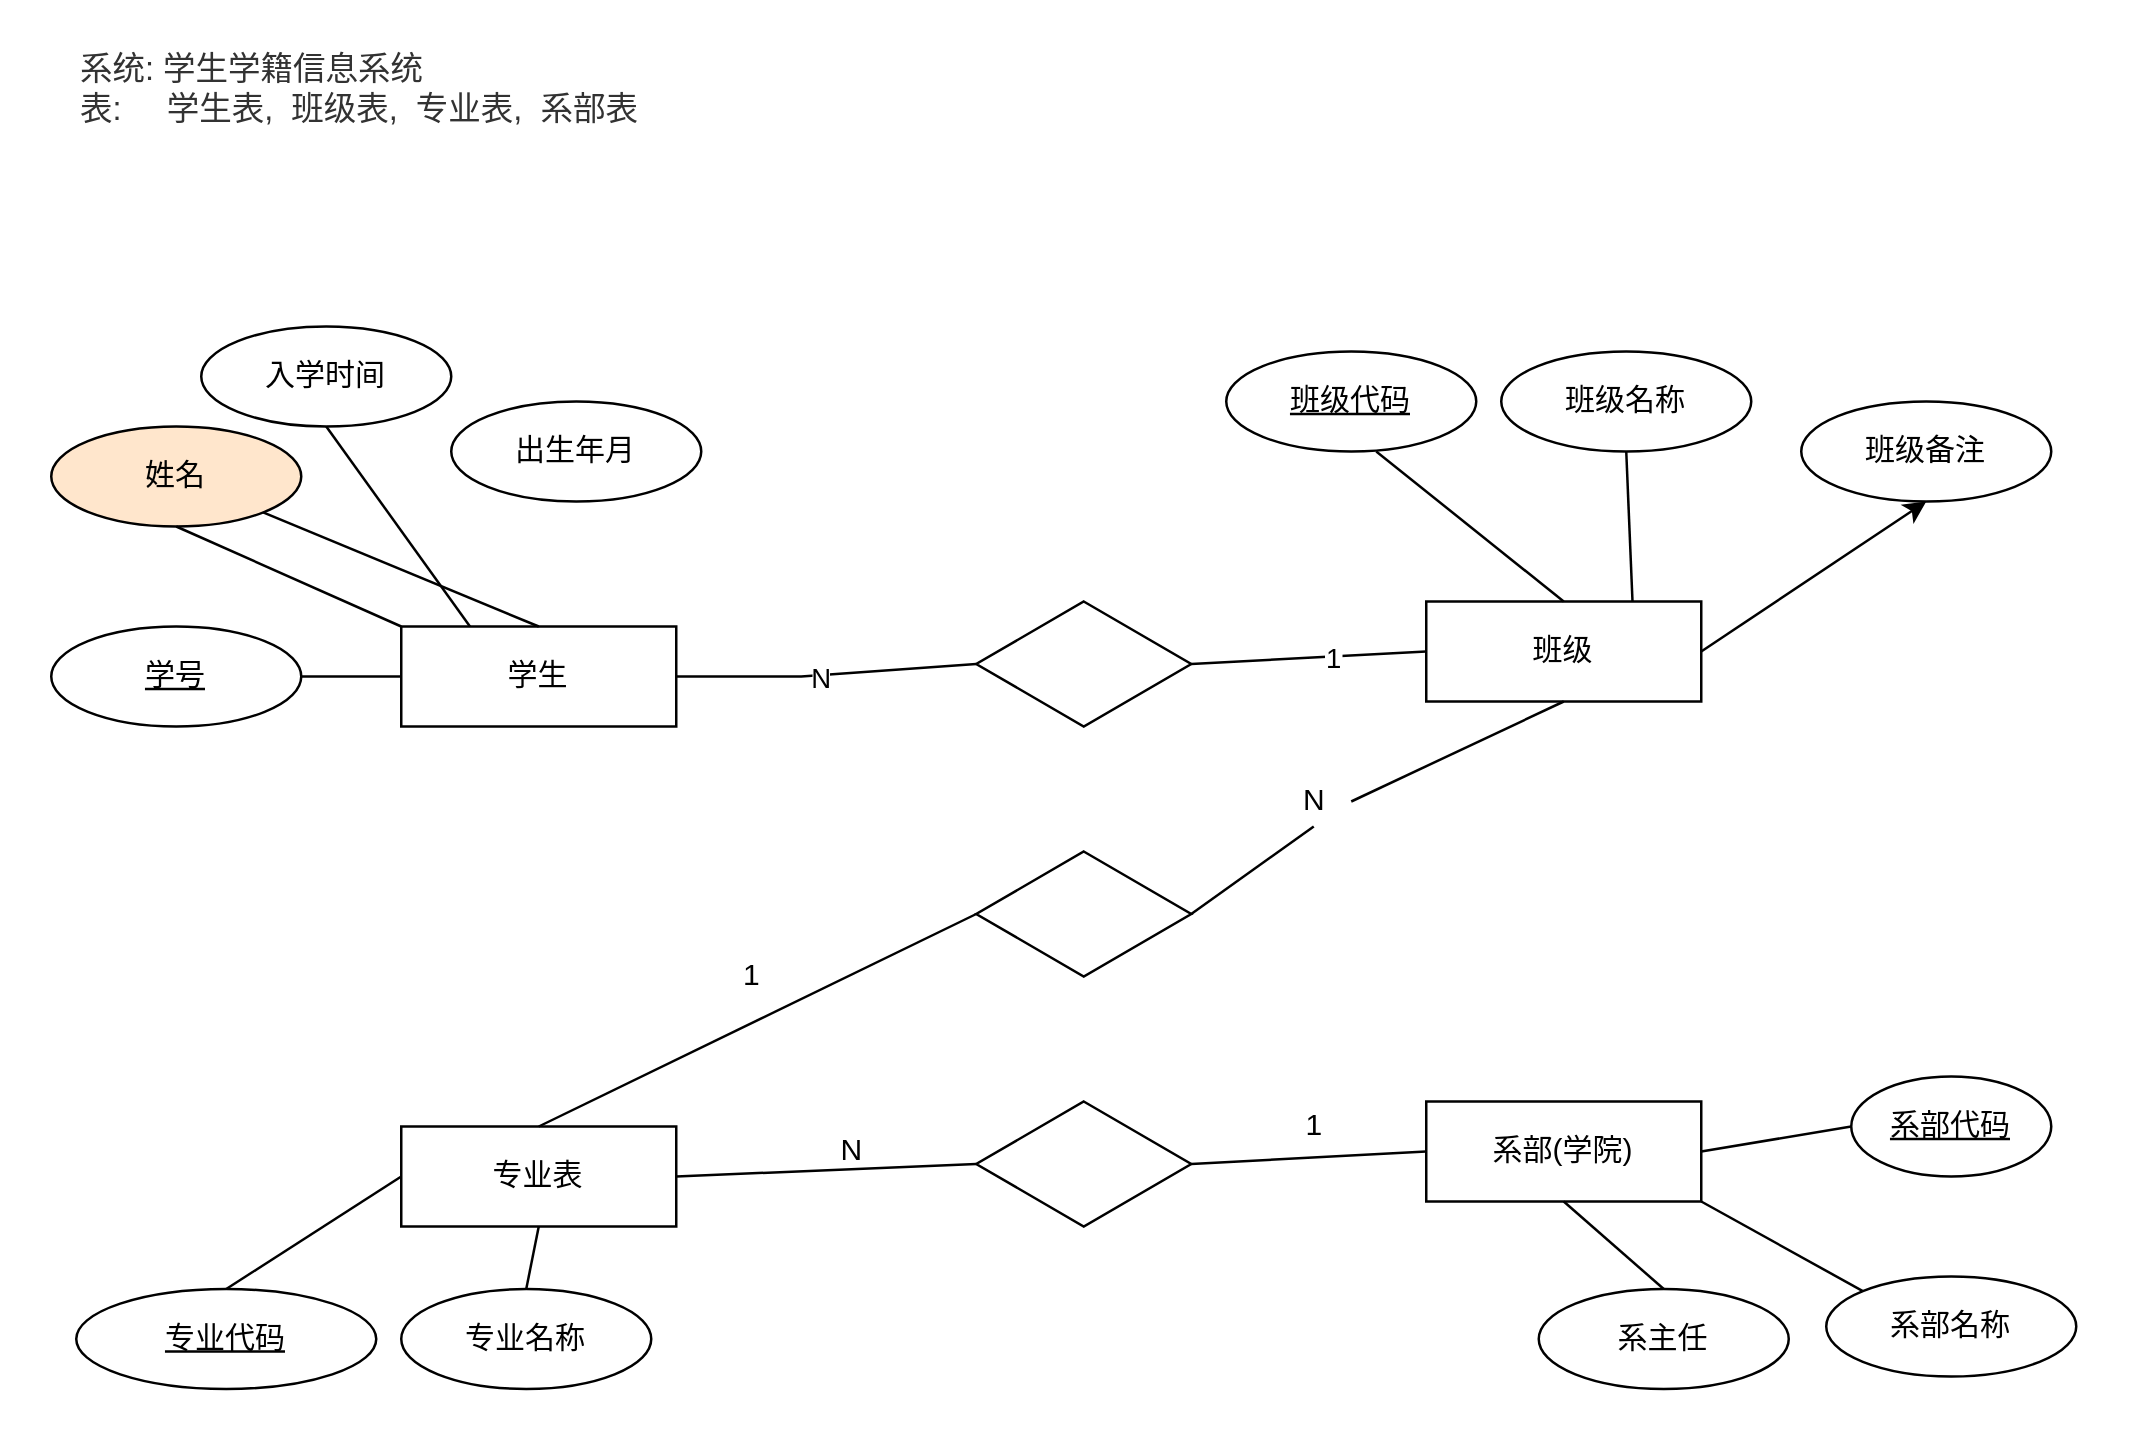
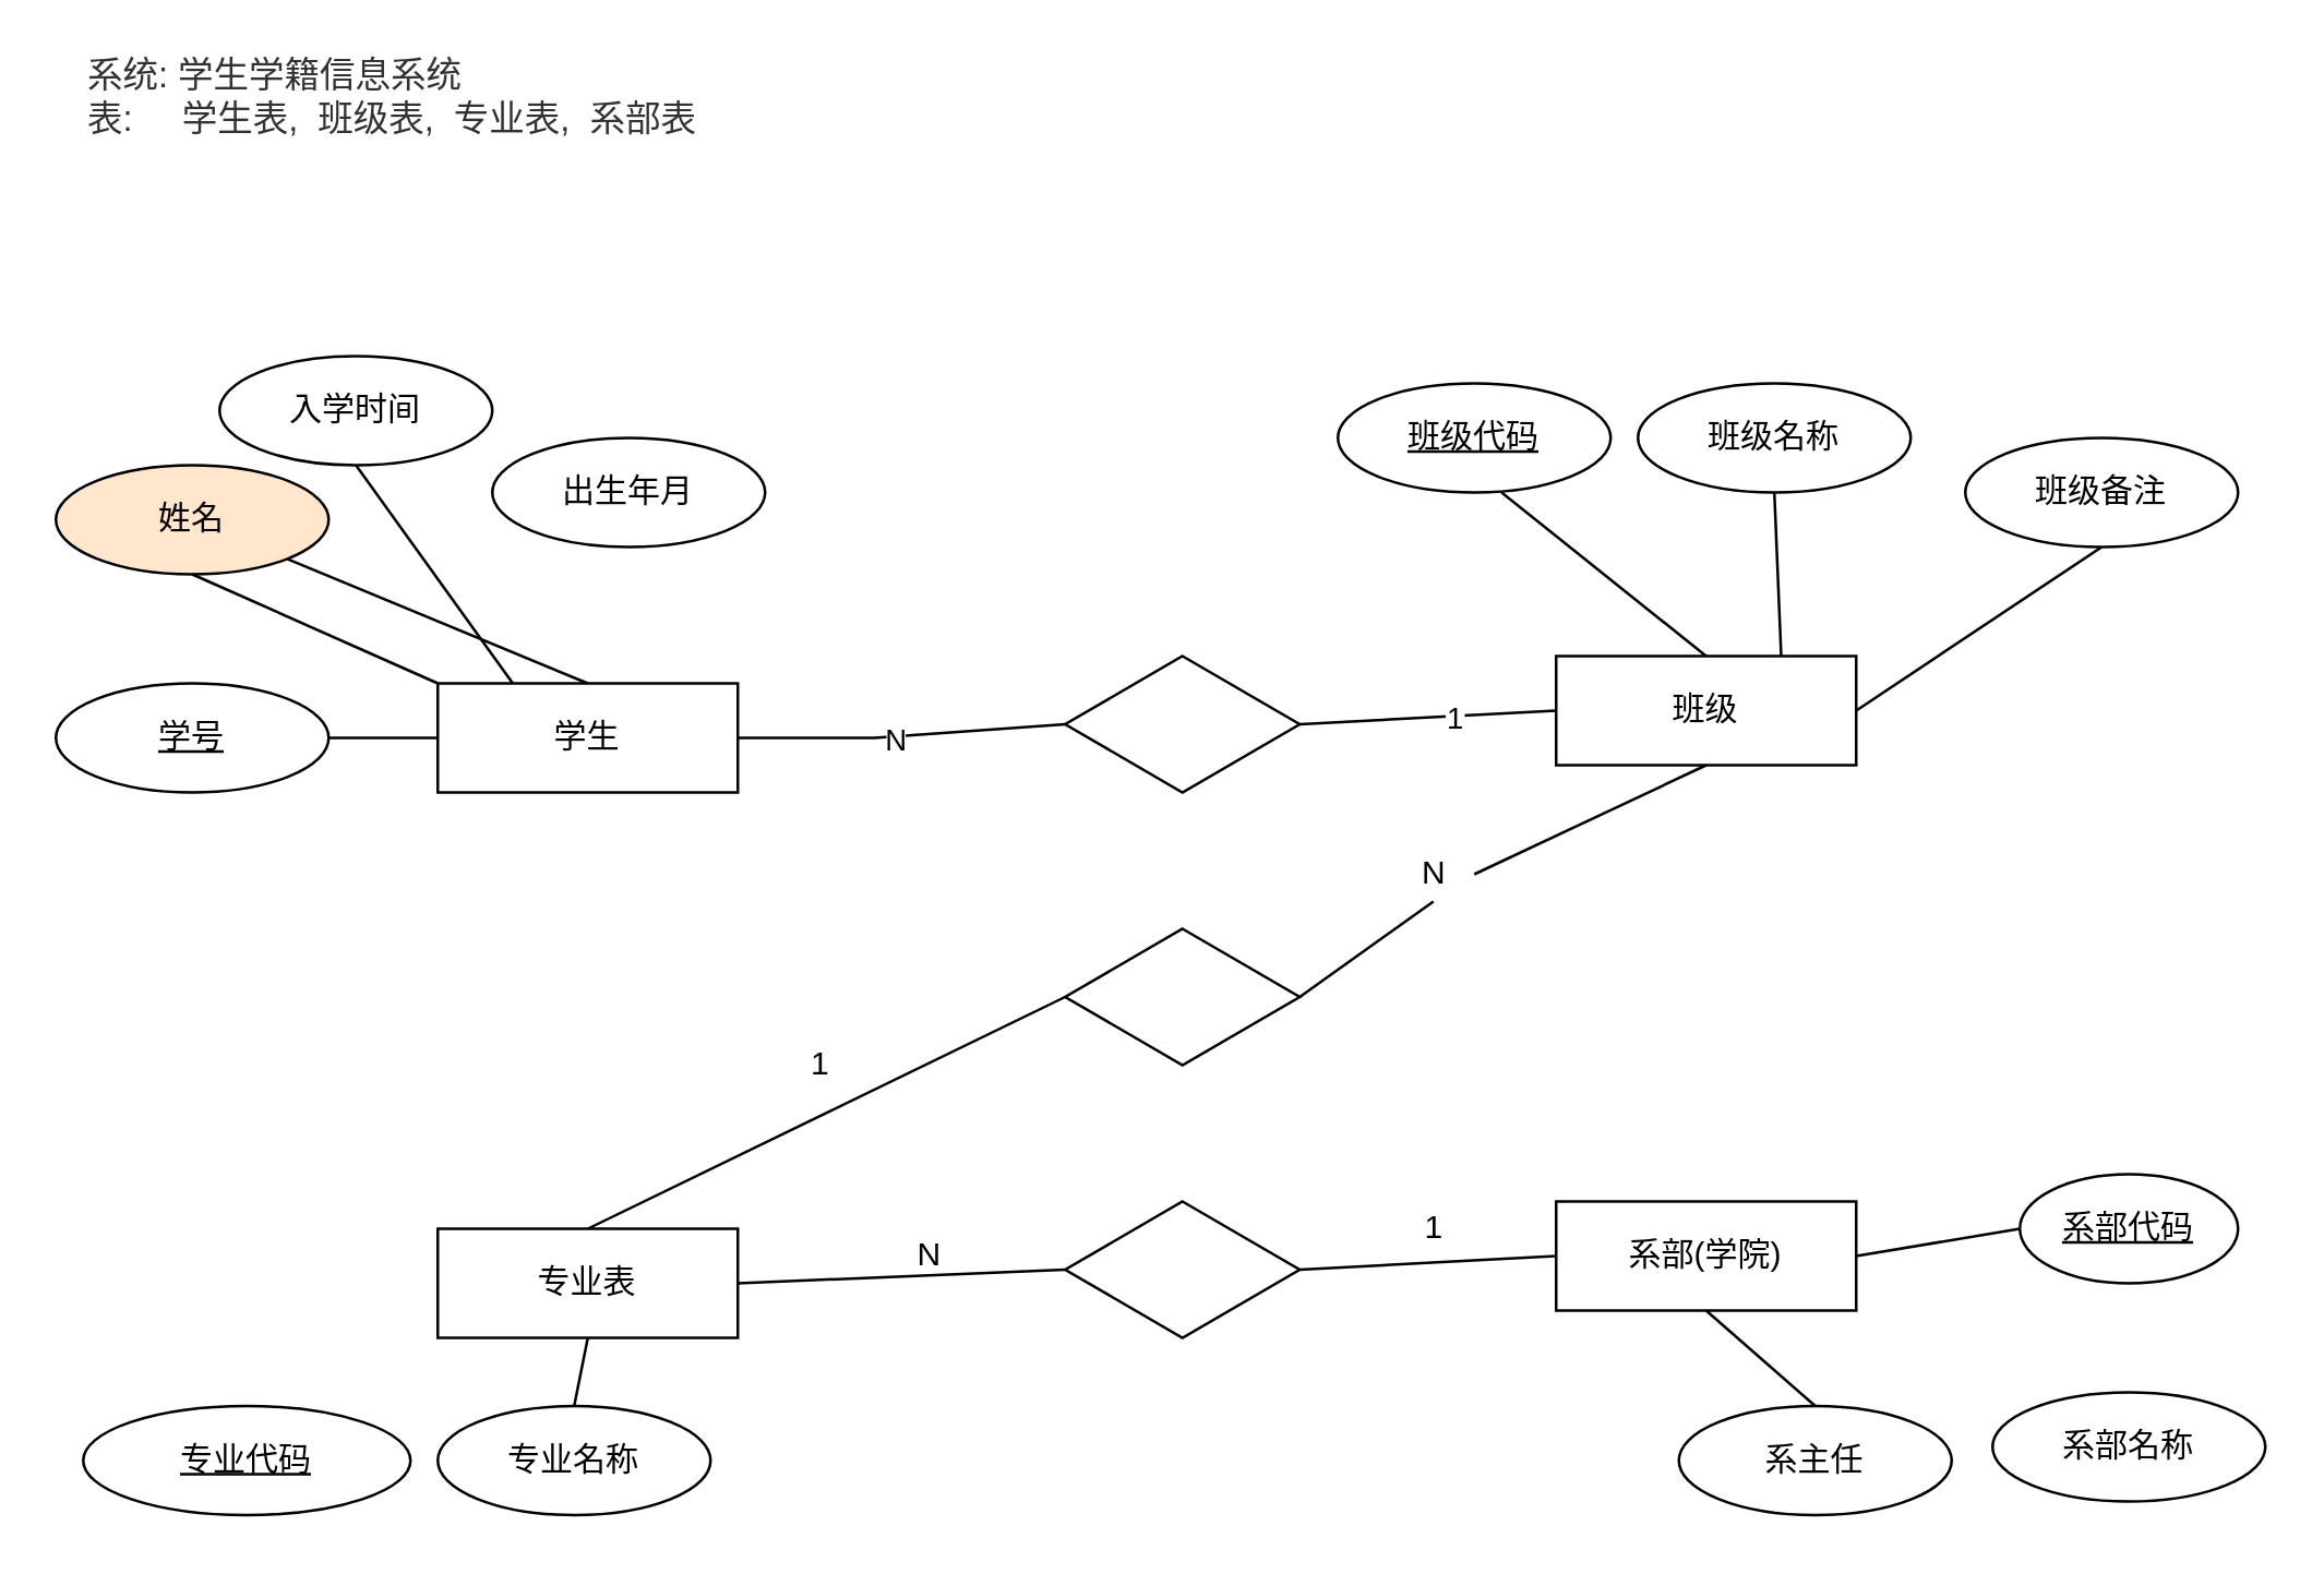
  <mxCell id="0" />
  <mxCell id="1" parent="0" />
  <mxCell id="2" value="&lt;span style=&quot;color: rgb(50 , 50 , 50) ; font-size: 13px ; background-color: rgba(255 , 255 , 255 , 0.01)&quot;&gt;系统: 学生学籍信息系统&lt;/span&gt;&lt;div style=&quot;resize: none ; outline: none ; font-size: 13px ; color: rgb(50 , 50 , 50)&quot;&gt;表:&amp;nbsp; &amp;nbsp; &amp;nbsp;学生表,&amp;nbsp; 班级表,&amp;nbsp; 专业表,&amp;nbsp; 系部表&lt;/div&gt;" style="text;html=1;align=left;verticalAlign=middle;resizable=0;points=[];autosize=1;strokeColor=none;fillColor=none;" vertex="1" parent="1"><mxGeometry y="20" width="270" height="30" as="geometry" x="30" /></mxCell>
  <mxCell id="3" value="&lt;u&gt;学号&lt;/u&gt;" style="ellipse;whiteSpace=wrap;html=1;" vertex="1" parent="1"><mxGeometry x="20" y="250" width="100" height="40" as="geometry" /></mxCell>
  <mxCell id="4" value="出生年月" style="ellipse;whiteSpace=wrap;html=1;" vertex="1" parent="1"><mxGeometry x="180" y="160" width="100" height="40" as="geometry" /></mxCell>
  <mxCell id="5" value="入学时间" style="ellipse;whiteSpace=wrap;html=1;" vertex="1" parent="1"><mxGeometry x="80" y="130" width="100" height="40" as="geometry" /></mxCell>
  <mxCell id="6" value="班级" style="rounded=0;whiteSpace=wrap;html=1;" vertex="1" parent="1"><mxGeometry x="570" y="240" width="110" height="40" as="geometry" /></mxCell>
  <mxCell id="7" value="学生" style="rounded=0;whiteSpace=wrap;html=1;" vertex="1" parent="1"><mxGeometry x="160" y="250" width="110" height="40" as="geometry" /></mxCell>
  <mxCell id="8" value="班级代码" style="ellipse;whiteSpace=wrap;html=1;fontStyle=4" vertex="1" parent="1"><mxGeometry x="490" y="140" width="100" height="40" as="geometry" /></mxCell>
  <mxCell id="9" value="班级名称" style="ellipse;whiteSpace=wrap;html=1;" vertex="1" parent="1"><mxGeometry x="600" y="140" width="100" height="40" as="geometry" /></mxCell>
  <mxCell id="10" value="专业代码" style="ellipse;whiteSpace=wrap;html=1;fontStyle=4" vertex="1" parent="1"><mxGeometry x="30" y="515" width="120" height="40" as="geometry" /></mxCell>
  <mxCell id="11" value="班级备注" style="ellipse;whiteSpace=wrap;html=1;" vertex="1" parent="1"><mxGeometry x="720" y="160" width="100" height="40" as="geometry" /></mxCell>
  <mxCell id="12" value="" style="endArrow=none;html=1;rounded=0;exitX=0.5;exitY=0;exitDx=0;exitDy=0;" edge="1" parent="1" source="7" target="45"><mxGeometry width="50" height="50" relative="1" as="geometry"><mxPoint x="160" y="240" as="sourcePoint" /><mxPoint x="210" y="190" as="targetPoint" /></mxGeometry></mxCell>
  <mxCell id="13" value="" style="endArrow=none;html=1;rounded=0;entryX=0.5;entryY=1;entryDx=0;entryDy=0;exitX=0.25;exitY=0;exitDx=0;exitDy=0;" edge="1" parent="1" source="7" target="5"><mxGeometry width="50" height="50" relative="1" as="geometry"><mxPoint x="80" y="240" as="sourcePoint" /><mxPoint x="130" y="190" as="targetPoint" /></mxGeometry></mxCell>
  <mxCell id="14" value="" style="endArrow=none;html=1;rounded=0;exitX=1;exitY=0.5;exitDx=0;exitDy=0;entryX=0;entryY=0.5;entryDx=0;entryDy=0;" edge="1" parent="1" source="3" target="7"><mxGeometry width="50" height="50" relative="1" as="geometry"><mxPoint x="60" y="300" as="sourcePoint" /><mxPoint x="110" y="250" as="targetPoint" /></mxGeometry></mxCell>
  <mxCell id="15" value="" style="endArrow=none;html=1;rounded=0;exitX=0.75;exitY=0;exitDx=0;exitDy=0;" edge="1" parent="1" source="6"><mxGeometry width="50" height="50" relative="1" as="geometry"><mxPoint x="600" y="230" as="sourcePoint" /><mxPoint x="650" y="180" as="targetPoint" /></mxGeometry></mxCell>
- <mxCell id="16" value="" style="endArrow=classic;html=1;rounded=0;exitX=1;exitY=0.5;exitDx=0;exitDy=0;entryX=0.5;entryY=1;entryDx=0;entryDy=0;" edge="1" parent="1" source="6" target="11"><mxGeometry width="50" height="50" relative="1" as="geometry"><mxPoint x="640" y="270" as="sourcePoint" /><mxPoint x="690" y="220" as="targetPoint" /></mxGeometry></mxCell>
+ <mxCell id="16" value="" style="endArrow=none;html=1;rounded=0;exitX=1;exitY=0.5;exitDx=0;exitDy=0;entryX=0.5;entryY=1;entryDx=0;entryDy=0;" edge="1" parent="1" source="6" target="11"><mxGeometry width="50" height="50" relative="1" as="geometry"><mxPoint x="640" y="270" as="sourcePoint" /><mxPoint x="690" y="220" as="targetPoint" /></mxGeometry></mxCell>
  <mxCell id="17" value="" style="endArrow=none;html=1;rounded=0;exitX=0.5;exitY=0;exitDx=0;exitDy=0;" edge="1" parent="1" source="6"><mxGeometry width="50" height="50" relative="1" as="geometry"><mxPoint x="550" y="230" as="sourcePoint" /><mxPoint x="550" y="180" as="targetPoint" /></mxGeometry></mxCell>
  <mxCell id="18" value="" style="rhombus;whiteSpace=wrap;html=1;" vertex="1" parent="1"><mxGeometry x="390" y="240" width="86" height="50" as="geometry" /></mxCell>
  <mxCell id="19" value="" style="endArrow=none;html=1;rounded=0;exitX=1;exitY=0.5;exitDx=0;exitDy=0;entryX=0;entryY=0.5;entryDx=0;entryDy=0;" edge="1" parent="1" source="7" target="18"><mxGeometry width="50" height="50" relative="1" as="geometry"><mxPoint x="290" y="320" as="sourcePoint" /><mxPoint x="340" y="270" as="targetPoint" /><Array as="points"><mxPoint x="320" y="270" /></Array></mxGeometry></mxCell>
  <mxCell id="20" value="N" style="edgeLabel;html=1;align=center;verticalAlign=middle;resizable=0;points=[];" vertex="1" connectable="0" parent="19"><mxGeometry x="-0.26" y="-4" relative="1" as="geometry"><mxPoint x="13" y="-4" as="offset" /></mxGeometry></mxCell>
  <mxCell id="21" value="" style="endArrow=none;html=1;rounded=0;exitX=1;exitY=0.5;exitDx=0;exitDy=0;entryX=0;entryY=0.5;entryDx=0;entryDy=0;" edge="1" parent="1" source="18" target="6"><mxGeometry width="50" height="50" relative="1" as="geometry"><mxPoint x="500" y="300" as="sourcePoint" /><mxPoint x="550" y="250" as="targetPoint" /></mxGeometry></mxCell>
  <mxCell id="22" value="1" style="edgeLabel;html=1;align=center;verticalAlign=middle;resizable=0;points=[];" vertex="1" connectable="0" parent="21"><mxGeometry x="0.207" y="-1" relative="1" as="geometry"><mxPoint as="offset" /></mxGeometry></mxCell>
  <mxCell id="23" value="&lt;span style=&quot;font-size: 12px&quot;&gt;专业表&lt;/span&gt;" style="rounded=0;whiteSpace=wrap;html=1;" vertex="1" parent="1"><mxGeometry x="160" y="450" width="110" height="40" as="geometry" /></mxCell>
  <mxCell id="24" value="专业名称" style="ellipse;whiteSpace=wrap;html=1;" vertex="1" parent="1"><mxGeometry x="160" y="515" width="100" height="40" as="geometry" /></mxCell>
  <mxCell id="25" value="&lt;span style=&quot;font-size: 12px&quot;&gt;系部(学院)&lt;/span&gt;" style="rounded=0;whiteSpace=wrap;html=1;" vertex="1" parent="1"><mxGeometry x="570" y="440" width="110" height="40" as="geometry" /></mxCell>
  <mxCell id="26" value="系部名称" style="ellipse;whiteSpace=wrap;html=1;" vertex="1" parent="1"><mxGeometry x="730" y="510" width="100" height="40" as="geometry" /></mxCell>
  <mxCell id="27" value="系主任" style="ellipse;whiteSpace=wrap;html=1;" vertex="1" parent="1"><mxGeometry x="615" y="515" width="100" height="40" as="geometry" /></mxCell>
  <mxCell id="28" value="&lt;span style=&quot;font-size: 12px&quot;&gt;系部代码&lt;/span&gt;" style="ellipse;whiteSpace=wrap;html=1;fontStyle=4" vertex="1" parent="1"><mxGeometry x="740" y="430" width="80" height="40" as="geometry" /></mxCell>
  <mxCell id="29" value="" style="rhombus;whiteSpace=wrap;html=1;" vertex="1" parent="1"><mxGeometry x="390" y="440" width="86" height="50" as="geometry" /></mxCell>
  <mxCell id="30" value="" style="endArrow=none;html=1;rounded=0;exitX=1;exitY=0.5;exitDx=0;exitDy=0;entryX=0;entryY=0.5;entryDx=0;entryDy=0;" edge="1" parent="1" source="23" target="29"><mxGeometry width="50" height="50" relative="1" as="geometry"><mxPoint x="300" y="500" as="sourcePoint" /><mxPoint x="350" y="450" as="targetPoint" /></mxGeometry></mxCell>
  <mxCell id="31" value="" style="endArrow=none;html=1;rounded=0;exitX=1;exitY=0.5;exitDx=0;exitDy=0;entryX=0;entryY=0.5;entryDx=0;entryDy=0;" edge="1" parent="1" source="29" target="25"><mxGeometry width="50" height="50" relative="1" as="geometry"><mxPoint x="500" y="510" as="sourcePoint" /><mxPoint x="550" y="460" as="targetPoint" /></mxGeometry></mxCell>
  <mxCell id="32" value="N" style="text;html=1;align=center;verticalAlign=middle;resizable=0;points=[];autosize=1;strokeColor=none;fillColor=none;" vertex="1" parent="1"><mxGeometry x="325" y="450" width="30" height="20" as="geometry" /></mxCell>
  <mxCell id="33" value="1" style="text;html=1;align=center;verticalAlign=middle;resizable=0;points=[];autosize=1;strokeColor=none;fillColor=none;" vertex="1" parent="1"><mxGeometry x="515" y="440" width="20" height="20" as="geometry" /></mxCell>
  <mxCell id="34" value="" style="rhombus;whiteSpace=wrap;html=1;" vertex="1" parent="1"><mxGeometry x="390" y="340" width="86" height="50" as="geometry" /></mxCell>
  <mxCell id="35" value="" style="endArrow=none;html=1;rounded=0;entryX=0.5;entryY=1;entryDx=0;entryDy=0;exitX=1;exitY=0.5;exitDx=0;exitDy=0;startArrow=none;" edge="1" parent="1" source="38" target="6"><mxGeometry width="50" height="50" relative="1" as="geometry"><mxPoint x="470" y="370" as="sourcePoint" /><mxPoint x="470" y="350" as="targetPoint" /></mxGeometry></mxCell>
  <mxCell id="36" value="" style="endArrow=none;html=1;rounded=0;exitX=0.5;exitY=0;exitDx=0;exitDy=0;entryX=0;entryY=0.5;entryDx=0;entryDy=0;" edge="1" parent="1" source="23" target="34"><mxGeometry width="50" height="50" relative="1" as="geometry"><mxPoint x="270" y="430" as="sourcePoint" /><mxPoint x="320" y="380" as="targetPoint" /></mxGeometry></mxCell>
  <mxCell id="37" value="1" style="text;html=1;align=center;verticalAlign=middle;resizable=0;points=[];autosize=1;strokeColor=none;fillColor=none;" vertex="1" parent="1"><mxGeometry x="290" y="380" width="20" height="20" as="geometry" /></mxCell>
  <mxCell id="38" value="N" style="text;html=1;align=center;verticalAlign=middle;resizable=0;points=[];autosize=1;strokeColor=none;fillColor=none;" vertex="1" parent="1"><mxGeometry x="510" y="310" width="30" height="20" as="geometry" /></mxCell>
  <mxCell id="39" value="" style="endArrow=none;html=1;rounded=0;entryX=0.5;entryY=1;entryDx=0;entryDy=0;exitX=1;exitY=0.5;exitDx=0;exitDy=0;" edge="1" parent="1" source="34" target="38"><mxGeometry width="50" height="50" relative="1" as="geometry"><mxPoint x="476" y="365" as="sourcePoint" /><mxPoint x="625" y="280" as="targetPoint" /></mxGeometry></mxCell>
- <mxCell id="40" value="" style="endArrow=none;html=1;rounded=0;exitX=0.5;exitY=0;exitDx=0;exitDy=0;entryX=0;entryY=0.5;entryDx=0;entryDy=0;" edge="1" parent="1" source="10" target="23"><mxGeometry width="50" height="50" relative="1" as="geometry"><mxPoint x="90" y="520" as="sourcePoint" /><mxPoint x="140" y="470" as="targetPoint" /></mxGeometry></mxCell>
  <mxCell id="41" value="" style="endArrow=none;html=1;rounded=0;exitX=0.5;exitY=0;exitDx=0;exitDy=0;entryX=0.5;entryY=1;entryDx=0;entryDy=0;" edge="1" parent="1" source="24" target="23"><mxGeometry width="50" height="50" relative="1" as="geometry"><mxPoint x="270" y="540" as="sourcePoint" /><mxPoint x="320" y="490" as="targetPoint" /></mxGeometry></mxCell>
  <mxCell id="42" value="" style="endArrow=none;html=1;rounded=0;exitX=0.5;exitY=0;exitDx=0;exitDy=0;entryX=0.5;entryY=1;entryDx=0;entryDy=0;" edge="1" parent="1" source="27" target="25"><mxGeometry width="50" height="50" relative="1" as="geometry"><mxPoint x="530" y="540" as="sourcePoint" /><mxPoint x="580" y="490" as="targetPoint" /></mxGeometry></mxCell>
  <mxCell id="43" value="" style="endArrow=none;html=1;rounded=0;exitX=1;exitY=0.5;exitDx=0;exitDy=0;entryX=0;entryY=0.5;entryDx=0;entryDy=0;" edge="1" parent="1" source="25" target="28"><mxGeometry width="50" height="50" relative="1" as="geometry"><mxPoint x="690" y="460" as="sourcePoint" /><mxPoint x="740" y="410" as="targetPoint" /></mxGeometry></mxCell>
- <mxCell id="44" value="" style="endArrow=none;html=1;rounded=0;exitX=1;exitY=1;exitDx=0;exitDy=0;entryX=0;entryY=0;entryDx=0;entryDy=0;" edge="1" parent="1" source="25" target="26"><mxGeometry width="50" height="50" relative="1" as="geometry"><mxPoint x="690" y="520" as="sourcePoint" /><mxPoint x="740" y="470" as="targetPoint" /></mxGeometry></mxCell>
  <mxCell id="45" value="姓名" style="ellipse;whiteSpace=wrap;html=1;fillColor=#ffe6cc;" vertex="1" parent="1"><mxGeometry x="20" y="170" width="100" height="40" as="geometry" /></mxCell>
  <mxCell id="46" value="" style="endArrow=none;html=1;rounded=0;entryX=0.5;entryY=1;entryDx=0;entryDy=0;" edge="1" parent="1" target="45"><mxGeometry width="50" height="50" relative="1" as="geometry"><mxPoint x="160" y="250" as="sourcePoint" /><mxPoint x="170" y="210" as="targetPoint" /></mxGeometry></mxCell>
